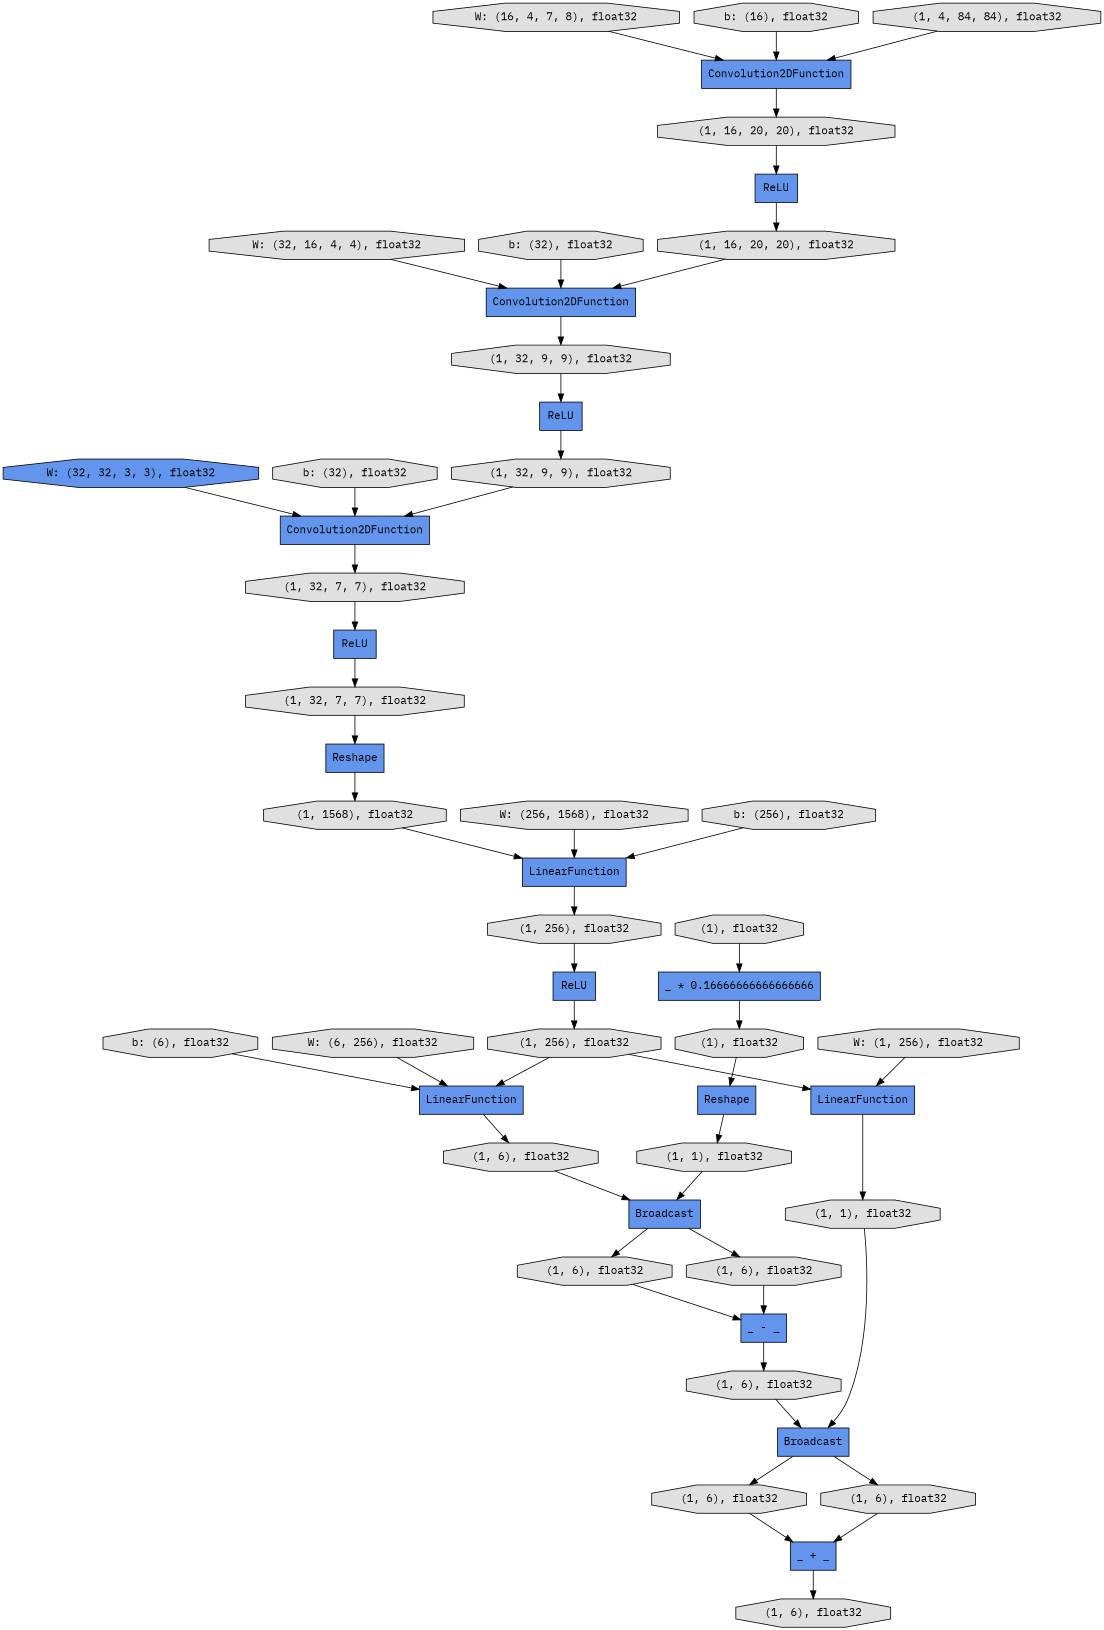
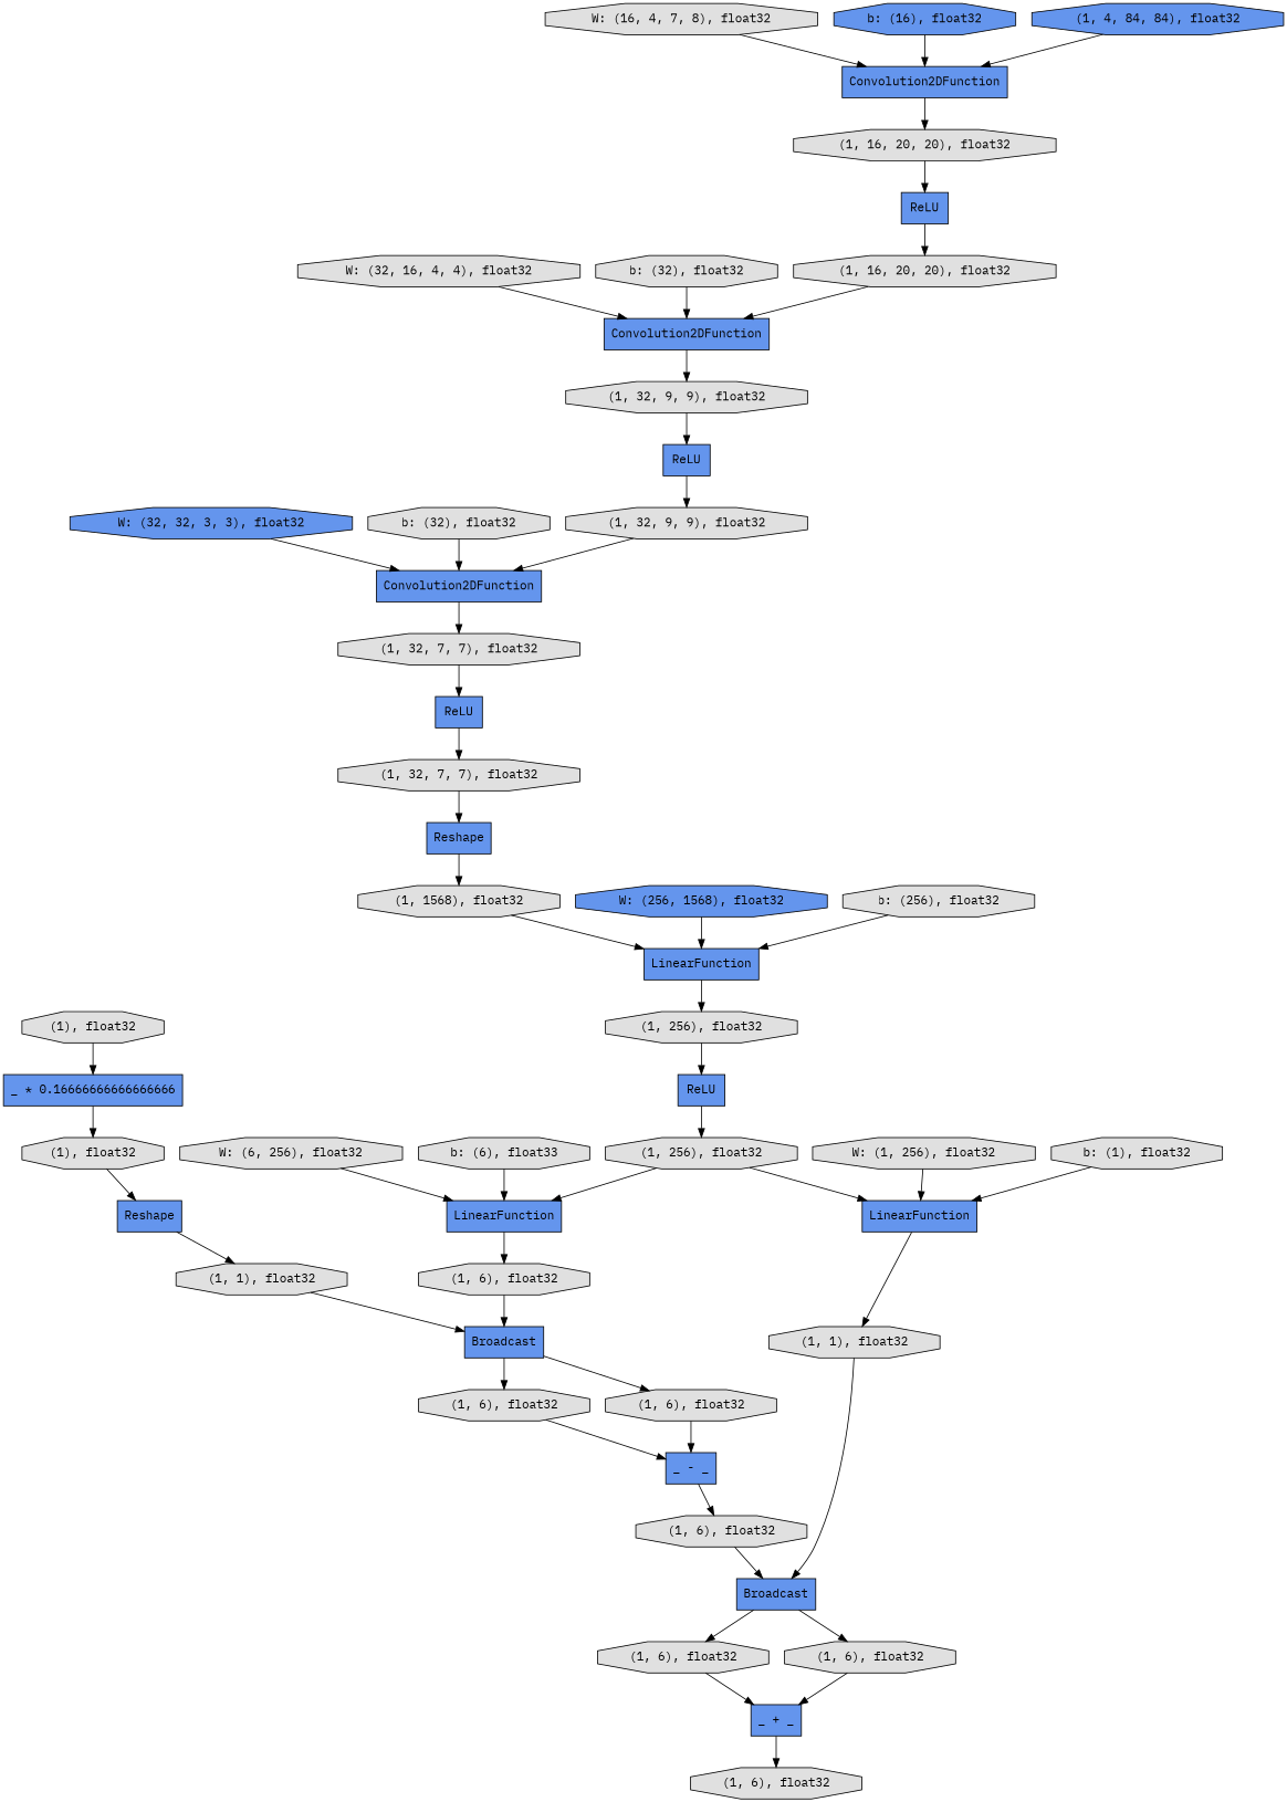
  digraph {
    fontname="IBM Plex Mono"
    rankdir=TB
    node [fillcolor="#E0E0E0" fontname="IBM Plex Mono" shape=octagon style=filled]
    edge [fontname="IBM Plex Mono"]
    n1 [label="W: (6, 256), float32"]
    n2 [fillcolor="#6495ED" label=LinearFunction shape=record]
    n3 [label="(1, 6), float32"]
    n4 [label="(1, 32, 7, 7), float32"]
    n5 [fillcolor="#6495ED" label=ReLU shape=record]
    n6 [label="(1, 32, 7, 7), float32"]
    n7 [label="(1, 1), float32"]
    n8 [fillcolor="#6495ED" label=Broadcast shape=record]
    n9 [label="(1, 6), float32"]
    n10 [label="(1, 6), float32"]
    n11 [fillcolor="#6495ED" label="_ - _" shape=record]
    n12 [label="(1, 6), float32"]
    n13 [fillcolor="#6495ED" label=Broadcast shape=record]
    n14 [fillcolor="#6495ED" label=ReLU shape=record]
    n15 [label="(1, 256), float32"]
    n16 [fillcolor="#6495ED" label=LinearFunction shape=record]
    n17 [label="(1, 1), float32"]
-   n18 [label="b: (6), float32"]
+   n18 [label="b: (6), float33"]
    n19 [fillcolor="#6495ED" label=Reshape shape=record]
    n20 [label="(1, 1568), float32"]
    n21 [label="W: (32, 16, 4, 4), float32"]
    n22 [fillcolor="#6495ED" label=Convolution2DFunction shape=record]
    n23 [label="(1, 32, 9, 9), float32"]
    n24 [label="(1, 6), float32"]
    n25 [label="(1, 6), float32"]
    n26 [fillcolor="#6495ED" label="_ + _" shape=record]
    n27 [label="W: (1, 256), float32"]
    n28 [label="(1, 6), float32"]
    n29 [fillcolor="#6495ED" label=LinearFunction shape=record]
    n30 [label="(1, 256), float32"]
    n31 [label="b: (32), float32"]
    n32 [label="W: (16, 4, 7, 8), float32"]
    n33 [fillcolor="#6495ED" label=Convolution2DFunction shape=record]
    n34 [label="(1, 16, 20, 20), float32"]
+   n35 [label="b: (1), float32"]
    n36 [fillcolor="#6495ED" label="W: (32, 32, 3, 3), float32"]
    n37 [fillcolor="#6495ED" label=Convolution2DFunction shape=record]
-   n38 [label="b: (16), float32"]
+   n38 [fillcolor="#6495ED" label="b: (16), float32"]
    n39 [fillcolor="#6495ED" label=ReLU shape=record]
    n40 [label="(1, 16, 20, 20), float32"]
    n41 [label="(1), float32"]
    n42 [fillcolor="#6495ED" label="_ * 0.16666666666666666" shape=record]
-   n43 [label="(1, 4, 84, 84), float32"]
+   n43 [fillcolor="#6495ED" label="(1, 4, 84, 84), float32"]
    n44 [fillcolor="#6495ED" label=ReLU shape=record]
    n45 [label="b: (32), float32"]
    n46 [fillcolor="#6495ED" label=Reshape shape=record]
    n47 [label="(1, 32, 9, 9), float32"]
    n48 [label="(1), float32"]
-   n49 [label="W: (256, 1568), float32"]
+   n49 [fillcolor="#6495ED" label="W: (256, 1568), float32"]
    n50 [label="b: (256), float32"]
    n1 -> n2
    n2 -> n3
    n3 -> n8
    n4 -> n5
    n5 -> n6
    n6 -> n19
    n7 -> n8
    n8 -> n9
    n8 -> n10
    n9 -> n11
    n10 -> n11
    n11 -> n12
    n12 -> n13
    n13 -> n24
    n13 -> n25
    n14 -> n15
    n15 -> n2
    n15 -> n16
    n16 -> n17
    n17 -> n13
    n18 -> n2
    n19 -> n20
    n20 -> n29
    n21 -> n22
    n22 -> n23
    n23 -> n44
    n24 -> n26
    n25 -> n26
    n26 -> n28
    n27 -> n16
    n29 -> n30
    n30 -> n14
    n31 -> n22
    n32 -> n33
    n33 -> n34
    n34 -> n39
+   n35 -> n16
    n36 -> n37
    n37 -> n4
    n38 -> n33
    n39 -> n40
    n40 -> n22
    n41 -> n42
    n42 -> n48
    n43 -> n33
    n44 -> n47
    n45 -> n37
    n46 -> n7
    n47 -> n37
    n48 -> n46
    n49 -> n29
    n50 -> n29
  }
